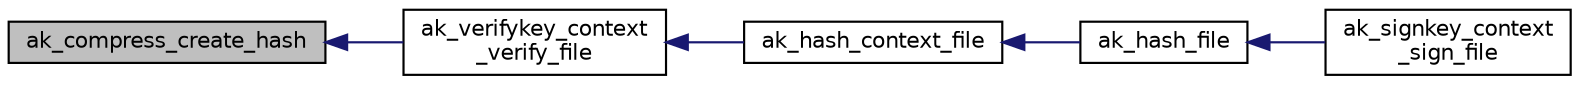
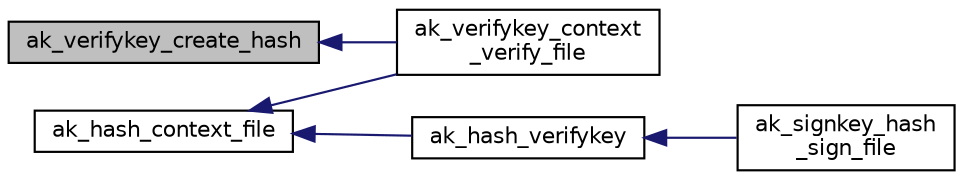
  digraph {
    rankdir=LR
    node [color=black fillcolor=white fontname=Helvetica fontsize=10 shape=record style=filled]
    edge [color=midnightblue dir=back fontname=Helvetica fontsize=10 labelfontname=Helvetica labelfontsize=10 style=solid]
-   n1 [fillcolor=grey75 fontcolor=black height=0.2 label=ak_compress_create_hash width=0.4]
+   n1 [fillcolor=grey75 fontcolor=black height=0.2 label=ak_verifykey_create_hash width=0.4]
    n2 [height=0.2 label="ak_verifykey_context\l_verify_file" width=0.4]
    n3 [height=0.2 label=ak_hash_context_file width=0.4]
-   n4 [height=0.2 label=ak_hash_file width=0.4]
-   n5 [height=0.2 label="ak_signkey_context\l_sign_file" width=0.4]
+   n4 [height=0.2 label=ak_hash_verifykey width=0.4]
+   n5 [height=0.2 label="ak_signkey_hash\l_sign_file" width=0.4]
    n1 -> n2
-   n2 -> n3
+   n3 -> n2
    n3 -> n4
    n4 -> n5
  }
